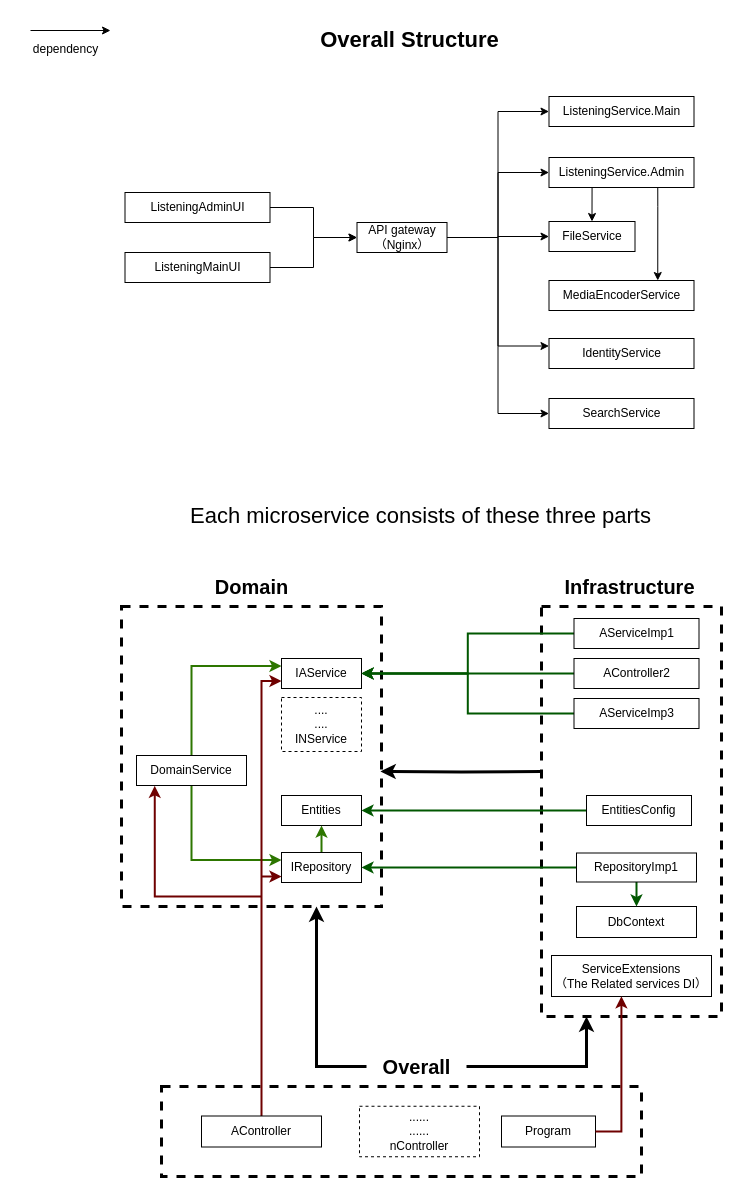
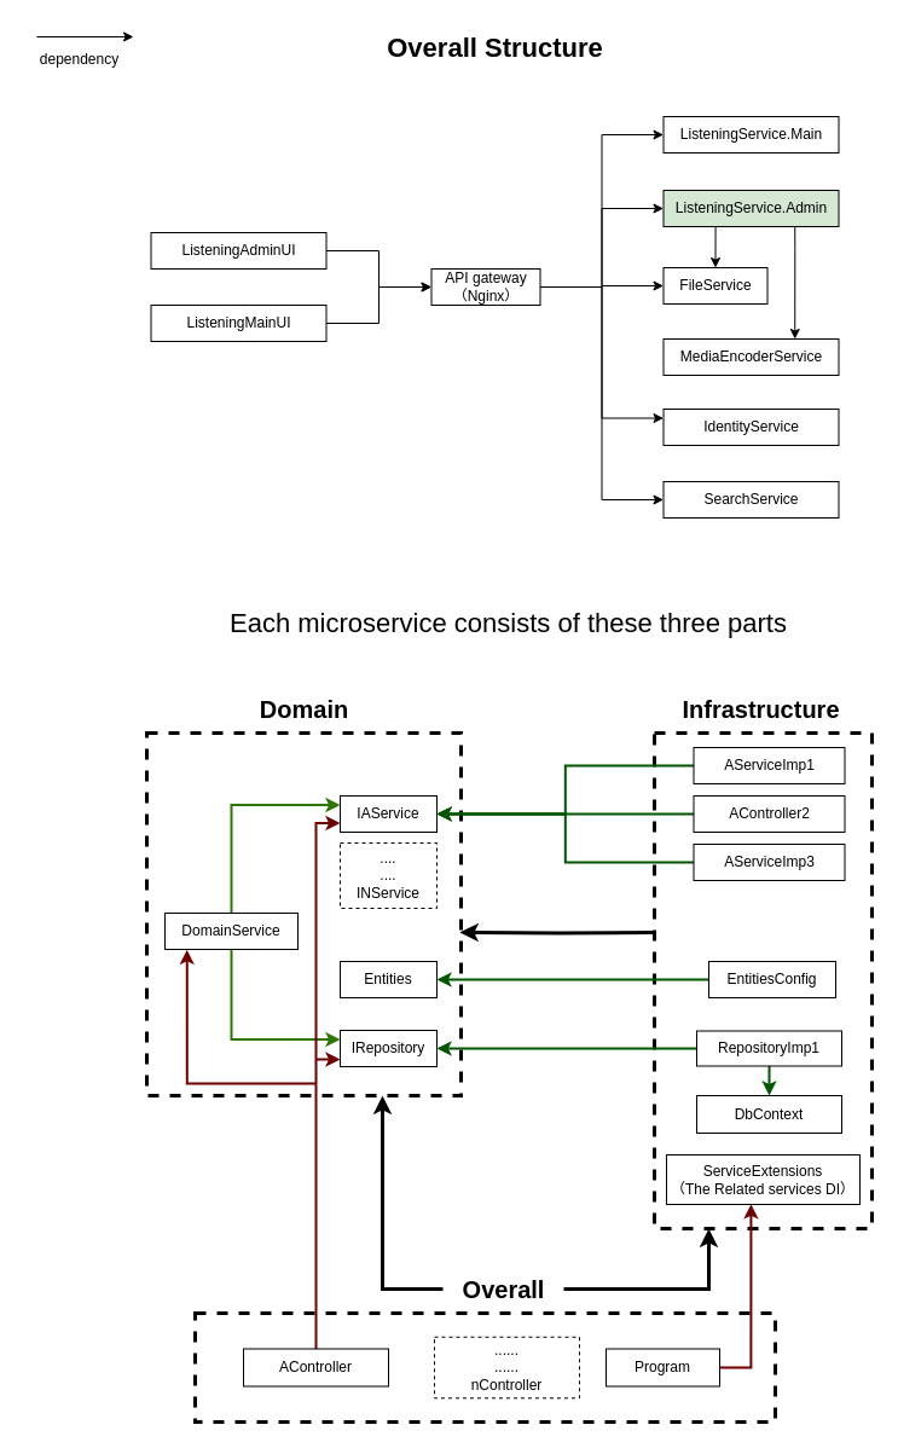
  <mxCell id="0" />
  <mxCell id="1" parent="0" />
  <mxCell id="2" value="" style="group" parent="1" vertex="1" connectable="0"><mxGeometry x="124.5" y="20" width="569" height="408" as="geometry" /></mxCell>
  <mxCell id="3" value="Overall Structure" style="text;html=1;align=center;verticalAlign=middle;resizable=0;points=[];autosize=1;strokeColor=none;fillColor=none;fontSize=22;fontStyle=1" parent="2" vertex="1"><mxGeometry x="189.5" width="190" height="40" as="geometry" /></mxCell>
  <mxCell id="4" style="edgeStyle=orthogonalEdgeStyle;rounded=0;orthogonalLoop=1;jettySize=auto;html=1;entryX=1;entryY=0.5;entryDx=0;entryDy=0;" parent="2" source="9" target="13" edge="1"><mxGeometry relative="1" as="geometry" /></mxCell>
  <mxCell id="5" style="edgeStyle=orthogonalEdgeStyle;rounded=0;orthogonalLoop=1;jettySize=auto;html=1;entryX=1;entryY=0.5;entryDx=0;entryDy=0;" parent="2" source="9" target="12" edge="1"><mxGeometry relative="1" as="geometry" /></mxCell>
  <mxCell id="6" style="edgeStyle=orthogonalEdgeStyle;rounded=0;orthogonalLoop=1;jettySize=auto;html=1;entryX=1;entryY=0.5;entryDx=0;entryDy=0;" parent="2" source="9" target="15" edge="1"><mxGeometry relative="1" as="geometry" /></mxCell>
  <mxCell id="7" style="edgeStyle=orthogonalEdgeStyle;rounded=0;orthogonalLoop=1;jettySize=auto;html=1;entryX=1;entryY=0.75;entryDx=0;entryDy=0;" parent="2" source="9" target="17" edge="1"><mxGeometry relative="1" as="geometry" /></mxCell>
  <mxCell id="8" style="edgeStyle=orthogonalEdgeStyle;rounded=0;orthogonalLoop=1;jettySize=auto;html=1;entryX=1;entryY=0.5;entryDx=0;entryDy=0;" parent="2" source="9" target="16" edge="1"><mxGeometry relative="1" as="geometry" /></mxCell>
  <mxCell id="9" value="&lt;font style=&quot;font-size: 12px;&quot;&gt;API gateway&lt;/font&gt;&lt;div&gt;&lt;font style=&quot;font-size: 12px;&quot;&gt;（Nginx）&lt;/font&gt;&lt;/div&gt;" style="rounded=0;whiteSpace=wrap;html=1;direction=west;flipH=0;" parent="2" vertex="1"><mxGeometry x="232" y="202" width="90" height="30" as="geometry" /></mxCell>
  <mxCell id="10" value="" style="edgeStyle=orthogonalEdgeStyle;rounded=0;orthogonalLoop=1;jettySize=auto;html=1;entryX=0.25;entryY=1;entryDx=0;entryDy=0;exitX=0.25;exitY=0;exitDx=0;exitDy=0;" parent="2" source="12" target="14" edge="1"><mxGeometry relative="1" as="geometry"><Array as="points"><mxPoint x="533" y="186" /><mxPoint x="533" y="186" /></Array></mxGeometry></mxCell>
  <mxCell id="11" style="edgeStyle=orthogonalEdgeStyle;rounded=0;orthogonalLoop=1;jettySize=auto;html=1;exitX=0.703;exitY=-0.015;exitDx=0;exitDy=0;entryX=0.5;entryY=1;entryDx=0;entryDy=0;exitPerimeter=0;" parent="2" source="12" target="13" edge="1"><mxGeometry relative="1" as="geometry" /></mxCell>
- <mxCell id="12" value="ListeningService.Admin" style="whiteSpace=wrap;html=1;rounded=0;fontSize=12;direction=west;flipH=0;" parent="2" vertex="1"><mxGeometry x="424" y="137" width="145" height="30" as="geometry" /></mxCell>
+ <mxCell id="12" value="ListeningService.Admin" style="whiteSpace=wrap;html=1;rounded=0;fontSize=12;direction=west;flipH=0;fillColor=#d5e8d4;" parent="2" vertex="1"><mxGeometry x="424" y="137" width="145" height="30" as="geometry" /></mxCell>
  <mxCell id="13" value="FileService" style="whiteSpace=wrap;html=1;rounded=0;fontSize=12;direction=west;flipH=0;" parent="2" vertex="1"><mxGeometry x="424" y="201" width="86" height="30" as="geometry" /></mxCell>
  <mxCell id="14" value="MediaEncoderService" style="whiteSpace=wrap;html=1;rounded=0;fontSize=12;direction=west;flipH=0;" parent="2" vertex="1"><mxGeometry x="424" y="260" width="145" height="30" as="geometry" /></mxCell>
  <mxCell id="15" value="ListeningService.Main" style="whiteSpace=wrap;html=1;rounded=0;fontSize=12;direction=west;flipH=0;" parent="2" vertex="1"><mxGeometry x="424" y="76" width="145" height="30" as="geometry" /></mxCell>
  <mxCell id="16" value="SearchService" style="whiteSpace=wrap;html=1;rounded=0;fontSize=12;direction=west;flipH=0;" parent="2" vertex="1"><mxGeometry x="424" y="378" width="145" height="30" as="geometry" /></mxCell>
  <mxCell id="17" value="IdentityService" style="whiteSpace=wrap;html=1;rounded=0;fontSize=12;direction=west;flipH=0;" parent="2" vertex="1"><mxGeometry x="424" y="318" width="145" height="30" as="geometry" /></mxCell>
  <mxCell id="18" style="edgeStyle=orthogonalEdgeStyle;rounded=0;orthogonalLoop=1;jettySize=auto;html=1;entryX=1;entryY=0.5;entryDx=0;entryDy=0;" parent="2" source="19" target="9" edge="1"><mxGeometry relative="1" as="geometry" /></mxCell>
  <mxCell id="19" value="ListeningAdminUI" style="whiteSpace=wrap;html=1;rounded=0;fontSize=12;direction=west;flipH=0;" parent="2" vertex="1"><mxGeometry y="172" width="145" height="30" as="geometry" /></mxCell>
  <mxCell id="20" style="edgeStyle=orthogonalEdgeStyle;rounded=0;orthogonalLoop=1;jettySize=auto;html=1;exitX=0;exitY=0.5;exitDx=0;exitDy=0;entryX=1;entryY=0.5;entryDx=0;entryDy=0;" parent="2" source="21" target="9" edge="1"><mxGeometry relative="1" as="geometry" /></mxCell>
  <mxCell id="21" value="ListeningMainUI" style="whiteSpace=wrap;html=1;rounded=0;fontSize=12;direction=west;flipH=0;" parent="2" vertex="1"><mxGeometry y="232" width="145" height="30" as="geometry" /></mxCell>
  <mxCell id="22" value="" style="group" parent="1" vertex="1" connectable="0"><mxGeometry x="121" y="496" width="600" height="680" as="geometry" /></mxCell>
  <mxCell id="23" value="" style="group" parent="22" vertex="1" connectable="0"><mxGeometry y="70" width="600" height="610" as="geometry" /></mxCell>
  <mxCell id="24" value="" style="html=1;whiteSpace=wrap;container=0;dashed=1;strokeWidth=3;" parent="23" vertex="1"><mxGeometry x="40" y="520" width="480" height="90" as="geometry" /></mxCell>
  <mxCell id="25" value="" style="html=1;whiteSpace=wrap;movable=1;resizable=1;rotatable=1;deletable=1;editable=1;locked=0;connectable=1;container=0;dashed=1;strokeWidth=3;" parent="23" vertex="1"><mxGeometry x="420" y="40" width="180" height="410" as="geometry" /></mxCell>
  <mxCell id="26" value="" style="html=1;whiteSpace=wrap;movable=1;resizable=1;rotatable=1;deletable=1;editable=1;locked=0;connectable=1;container=0;dashed=1;strokeWidth=3;" parent="23" vertex="1"><mxGeometry y="40" width="260" height="300" as="geometry" /></mxCell>
  <mxCell id="27" value="Entities" style="rounded=0;whiteSpace=wrap;html=1;labelBackgroundColor=none;movable=1;resizable=1;rotatable=1;deletable=1;editable=1;locked=0;connectable=1;container=0;" parent="23" vertex="1"><mxGeometry x="160" y="229" width="80" height="30" as="geometry" /></mxCell>
  <mxCell id="28" style="edgeStyle=orthogonalEdgeStyle;rounded=0;orthogonalLoop=1;jettySize=auto;html=1;entryX=0;entryY=0.25;entryDx=0;entryDy=0;exitX=0.5;exitY=1;exitDx=0;exitDy=0;movable=1;resizable=1;rotatable=1;deletable=1;editable=1;locked=0;connectable=1;strokeWidth=2;fillColor=#60a917;strokeColor=#2D7600;" parent="23" source="30" target="32" edge="1"><mxGeometry relative="1" as="geometry"><Array as="points"><mxPoint x="70" y="294" /></Array></mxGeometry></mxCell>
  <mxCell id="29" style="edgeStyle=orthogonalEdgeStyle;rounded=0;orthogonalLoop=1;jettySize=auto;html=1;exitX=0.5;exitY=0;exitDx=0;exitDy=0;entryX=0;entryY=0.25;entryDx=0;entryDy=0;strokeWidth=2;fillColor=#60a917;strokeColor=#2D7600;" parent="23" source="30" target="33" edge="1"><mxGeometry relative="1" as="geometry"><mxPoint x="125" y="164" as="sourcePoint" /><mxPoint x="160" y="164" as="targetPoint" /></mxGeometry></mxCell>
  <mxCell id="30" value="DomainService" style="rounded=0;whiteSpace=wrap;html=1;labelBackgroundColor=none;movable=1;resizable=1;rotatable=1;deletable=1;editable=1;locked=0;connectable=1;container=0;" parent="23" vertex="1"><mxGeometry x="15" y="189" width="110" height="30" as="geometry" /></mxCell>
- <mxCell id="31" style="edgeStyle=orthogonalEdgeStyle;rounded=0;orthogonalLoop=1;jettySize=auto;html=1;entryX=0.5;entryY=1;entryDx=0;entryDy=0;fillColor=#60a917;strokeColor=#2D7600;strokeWidth=2;" parent="23" source="32" target="27" edge="1"><mxGeometry relative="1" as="geometry" /></mxCell>
  <mxCell id="32" value="IRepository" style="rounded=0;whiteSpace=wrap;html=1;labelBackgroundColor=none;movable=1;resizable=1;rotatable=1;deletable=1;editable=1;locked=0;connectable=1;container=0;" parent="23" vertex="1"><mxGeometry x="160" y="286" width="80" height="30" as="geometry" /></mxCell>
  <mxCell id="33" value="IAService" style="rounded=0;whiteSpace=wrap;html=1;labelBackgroundColor=none;movable=1;resizable=1;rotatable=1;deletable=1;editable=1;locked=0;connectable=1;container=0;" parent="23" vertex="1"><mxGeometry x="160" y="92" width="80" height="30" as="geometry" /></mxCell>
  <mxCell id="34" value="DbContext" style="rounded=0;whiteSpace=wrap;html=1;labelBackgroundColor=none;movable=1;resizable=1;rotatable=1;deletable=1;editable=1;locked=0;connectable=1;container=0;" parent="23" vertex="1"><mxGeometry x="455" y="340" width="120" height="31" as="geometry" /></mxCell>
  <mxCell id="35" style="edgeStyle=orthogonalEdgeStyle;rounded=0;orthogonalLoop=1;jettySize=auto;html=1;entryX=1;entryY=0.5;entryDx=0;entryDy=0;strokeWidth=2;fillColor=#008a00;strokeColor=#005700;" parent="23" source="37" target="32" edge="1"><mxGeometry relative="1" as="geometry" /></mxCell>
  <mxCell id="36" style="edgeStyle=orthogonalEdgeStyle;rounded=0;orthogonalLoop=1;jettySize=auto;html=1;exitX=0.5;exitY=1;exitDx=0;exitDy=0;entryX=0.5;entryY=0;entryDx=0;entryDy=0;strokeWidth=2;fillColor=#008a00;strokeColor=#005700;" parent="23" source="37" target="34" edge="1"><mxGeometry relative="1" as="geometry" /></mxCell>
  <mxCell id="37" value="RepositoryImp1" style="rounded=0;whiteSpace=wrap;html=1;labelBackgroundColor=none;movable=1;resizable=1;rotatable=1;deletable=1;editable=1;locked=0;connectable=1;container=0;" parent="23" vertex="1"><mxGeometry x="455" y="286.5" width="120" height="29" as="geometry" /></mxCell>
  <mxCell id="38" style="edgeStyle=orthogonalEdgeStyle;rounded=0;orthogonalLoop=1;jettySize=auto;html=1;exitX=0;exitY=0.5;exitDx=0;exitDy=0;entryX=1;entryY=0.5;entryDx=0;entryDy=0;strokeWidth=2;fillColor=#008a00;strokeColor=#005700;" parent="23" source="39" target="33" edge="1"><mxGeometry relative="1" as="geometry" /></mxCell>
  <mxCell id="39" value="AServiceImp1" style="rounded=0;whiteSpace=wrap;html=1;labelBackgroundColor=none;movable=1;resizable=1;rotatable=1;deletable=1;editable=1;locked=0;connectable=1;container=0;" parent="23" vertex="1"><mxGeometry x="452.5" y="52" width="125" height="30" as="geometry" /></mxCell>
  <mxCell id="40" style="edgeStyle=orthogonalEdgeStyle;rounded=0;orthogonalLoop=1;jettySize=auto;html=1;exitX=0;exitY=0.5;exitDx=0;exitDy=0;strokeWidth=2;fillColor=#008a00;strokeColor=#005700;" parent="23" source="41" target="27" edge="1"><mxGeometry relative="1" as="geometry" /></mxCell>
  <mxCell id="41" value="EntitiesConfig" style="rounded=0;whiteSpace=wrap;html=1;labelBackgroundColor=none;movable=1;resizable=1;rotatable=1;deletable=1;editable=1;locked=0;connectable=1;container=0;" parent="23" vertex="1"><mxGeometry x="465" y="229" width="105" height="30" as="geometry" /></mxCell>
  <mxCell id="42" style="edgeStyle=orthogonalEdgeStyle;rounded=0;orthogonalLoop=1;jettySize=auto;html=1;exitX=0.5;exitY=0;exitDx=0;exitDy=0;entryX=0;entryY=0.75;entryDx=0;entryDy=0;strokeWidth=2;fillColor=#a20025;strokeColor=#6F0000;" parent="23" source="43" target="33" edge="1"><mxGeometry relative="1" as="geometry" /></mxCell>
  <mxCell id="43" value="AController" style="rounded=0;whiteSpace=wrap;html=1;labelBackgroundColor=none;movable=1;resizable=1;rotatable=1;deletable=1;editable=1;locked=0;connectable=1;container=0;" parent="23" vertex="1"><mxGeometry x="80" y="549.5" width="120" height="31" as="geometry" /></mxCell>
  <mxCell id="44" value="Domain" style="text;html=1;align=center;verticalAlign=middle;resizable=0;points=[];autosize=1;strokeColor=none;fillColor=none;fontSize=20;fontStyle=1;container=0;" parent="23" vertex="1"><mxGeometry x="85" width="90" height="40" as="geometry" /></mxCell>
  <mxCell id="45" value="Infrastructure" style="text;html=1;align=center;verticalAlign=middle;resizable=0;points=[];autosize=1;strokeColor=none;fillColor=none;fontSize=20;fontStyle=1;container=0;" parent="23" vertex="1"><mxGeometry x="437.5" width="140" height="40" as="geometry" /></mxCell>
  <mxCell id="46" style="edgeStyle=orthogonalEdgeStyle;rounded=0;orthogonalLoop=1;jettySize=auto;html=1;entryX=0.25;entryY=1;entryDx=0;entryDy=0;strokeWidth=3;" parent="23" source="48" target="25" edge="1"><mxGeometry relative="1" as="geometry" /></mxCell>
  <mxCell id="47" style="edgeStyle=orthogonalEdgeStyle;rounded=0;orthogonalLoop=1;jettySize=auto;html=1;entryX=0.75;entryY=1;entryDx=0;entryDy=0;strokeWidth=3;" parent="23" source="48" target="26" edge="1"><mxGeometry relative="1" as="geometry"><Array as="points"><mxPoint x="195" y="500" /></Array></mxGeometry></mxCell>
  <mxCell id="48" value="Overall" style="text;html=1;align=center;verticalAlign=middle;resizable=0;points=[];autosize=1;strokeColor=none;fillColor=none;fontSize=20;fontStyle=1;container=0;" parent="23" vertex="1"><mxGeometry x="245" y="480" width="100" height="40" as="geometry" /></mxCell>
  <mxCell id="49" style="edgeStyle=orthogonalEdgeStyle;rounded=0;orthogonalLoop=1;jettySize=auto;html=1;exitX=0;exitY=0.5;exitDx=0;exitDy=0;entryX=1;entryY=0.5;entryDx=0;entryDy=0;strokeWidth=2;fillColor=#008a00;strokeColor=#005700;" parent="23" source="50" target="33" edge="1"><mxGeometry relative="1" as="geometry"><mxPoint x="240" y="101.161" as="targetPoint" /></mxGeometry></mxCell>
  <mxCell id="50" value="AController2" style="rounded=0;whiteSpace=wrap;html=1;labelBackgroundColor=none;movable=1;resizable=1;rotatable=1;deletable=1;editable=1;locked=0;connectable=1;container=0;" parent="23" vertex="1"><mxGeometry x="452.5" y="92" width="125" height="30" as="geometry" /></mxCell>
  <mxCell id="51" style="edgeStyle=orthogonalEdgeStyle;rounded=0;orthogonalLoop=1;jettySize=auto;html=1;exitX=0;exitY=0.5;exitDx=0;exitDy=0;entryX=1;entryY=0.5;entryDx=0;entryDy=0;strokeWidth=2;fillColor=#008a00;strokeColor=#005700;" parent="23" source="52" target="33" edge="1"><mxGeometry relative="1" as="geometry" /></mxCell>
  <mxCell id="52" value="AServiceImp3" style="rounded=0;whiteSpace=wrap;html=1;labelBackgroundColor=none;movable=1;resizable=1;rotatable=1;deletable=1;editable=1;locked=0;connectable=1;container=0;" parent="23" vertex="1"><mxGeometry x="452.5" y="132" width="125" height="30" as="geometry" /></mxCell>
  <mxCell id="53" value="&lt;div&gt;....&lt;/div&gt;&lt;div&gt;....&lt;/div&gt;&lt;div&gt;INService&lt;/div&gt;" style="rounded=0;whiteSpace=wrap;html=1;labelBackgroundColor=none;movable=1;resizable=1;rotatable=1;deletable=1;editable=1;locked=0;connectable=1;container=0;dashed=1;" parent="23" vertex="1"><mxGeometry x="160" y="131" width="80" height="54" as="geometry" /></mxCell>
  <mxCell id="54" value="......&lt;div&gt;......&lt;div&gt;nController&lt;/div&gt;&lt;/div&gt;" style="rounded=0;whiteSpace=wrap;html=1;labelBackgroundColor=none;movable=1;resizable=1;rotatable=1;deletable=1;editable=1;locked=0;connectable=1;container=0;dashed=1;" parent="23" vertex="1"><mxGeometry x="238" y="539.75" width="120" height="50.5" as="geometry" /></mxCell>
  <mxCell id="55" value="ServiceExtensions&lt;div&gt;（The Related services DI）&lt;/div&gt;" style="rounded=0;whiteSpace=wrap;html=1;labelBackgroundColor=none;movable=1;resizable=1;rotatable=1;deletable=1;editable=1;locked=0;connectable=1;container=0;" parent="23" vertex="1"><mxGeometry x="430" y="389" width="160" height="41" as="geometry" /></mxCell>
  <mxCell id="56" value="Program" style="rounded=0;whiteSpace=wrap;html=1;labelBackgroundColor=none;movable=1;resizable=1;rotatable=1;deletable=1;editable=1;locked=0;connectable=1;container=0;" parent="23" vertex="1"><mxGeometry x="380" y="549.5" width="94" height="31" as="geometry" /></mxCell>
  <mxCell id="57" style="edgeStyle=orthogonalEdgeStyle;rounded=0;orthogonalLoop=1;jettySize=auto;html=1;exitX=1;exitY=0.5;exitDx=0;exitDy=0;entryX=0.437;entryY=0.996;entryDx=0;entryDy=0;entryPerimeter=0;strokeWidth=2;fillColor=#a20025;strokeColor=#6F0000;" parent="23" source="56" target="55" edge="1"><mxGeometry relative="1" as="geometry"><Array as="points"><mxPoint x="499" y="565" /><mxPoint x="499" y="430" /></Array></mxGeometry></mxCell>
  <mxCell id="58" value="" style="endArrow=classic;html=1;rounded=0;strokeWidth=2;fillColor=#a20025;strokeColor=#6F0000;" parent="23" edge="1"><mxGeometry width="50" height="50" relative="1" as="geometry"><mxPoint x="140" y="310" as="sourcePoint" /><mxPoint x="160" y="310" as="targetPoint" /></mxGeometry></mxCell>
  <mxCell id="59" value="" style="endArrow=classic;html=1;rounded=0;entryX=0.166;entryY=1.012;entryDx=0;entryDy=0;entryPerimeter=0;edgeStyle=orthogonalEdgeStyle;strokeWidth=2;fillColor=#a20025;strokeColor=#6F0000;" parent="23" target="30" edge="1"><mxGeometry width="50" height="50" relative="1" as="geometry"><mxPoint x="140" y="330" as="sourcePoint" /><mxPoint x="170" y="320" as="targetPoint" /><Array as="points"><mxPoint x="33" y="330" /></Array></mxGeometry></mxCell>
  <mxCell id="60" style="edgeStyle=orthogonalEdgeStyle;rounded=0;orthogonalLoop=1;jettySize=auto;html=1;entryX=0.996;entryY=0.683;entryDx=0;entryDy=0;entryPerimeter=0;strokeWidth=3;" parent="23" edge="1"><mxGeometry relative="1" as="geometry"><mxPoint x="420" y="205" as="sourcePoint" /><mxPoint x="258.96" y="204.9" as="targetPoint" /></mxGeometry></mxCell>
  <mxCell id="61" value="Each microservice consists of these three parts" style="text;html=1;align=center;verticalAlign=middle;resizable=0;points=[];autosize=1;strokeColor=none;fillColor=none;fontSize=22;" parent="22" vertex="1"><mxGeometry x="59" width="480" height="40" as="geometry" /></mxCell>
  <mxCell id="62" value="dependency" style="text;html=1;align=center;verticalAlign=middle;resizable=0;points=[];autosize=1;strokeColor=none;fillColor=none;" parent="1" vertex="1"><mxGeometry x="20" y="34" width="90" height="30" as="geometry" /></mxCell>
  <mxCell id="63" value="" style="endArrow=classic;html=1;rounded=0;" parent="1" edge="1"><mxGeometry width="50" height="50" relative="1" as="geometry"><mxPoint x="30" y="30" as="sourcePoint" /><mxPoint x="110" y="30" as="targetPoint" /></mxGeometry></mxCell>
